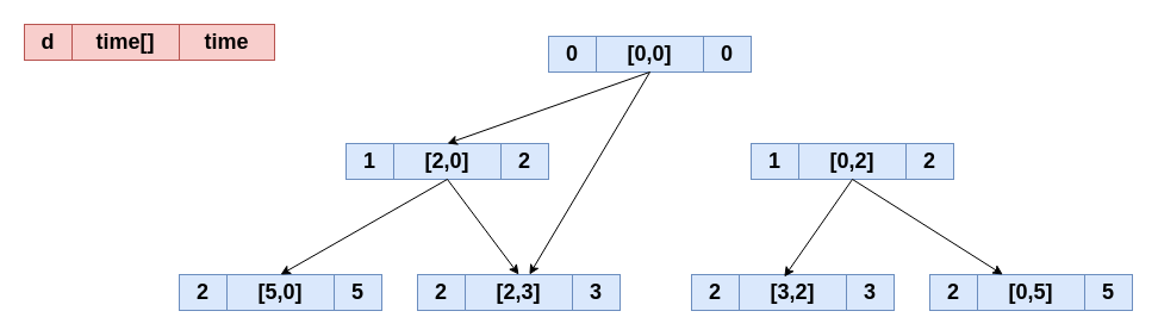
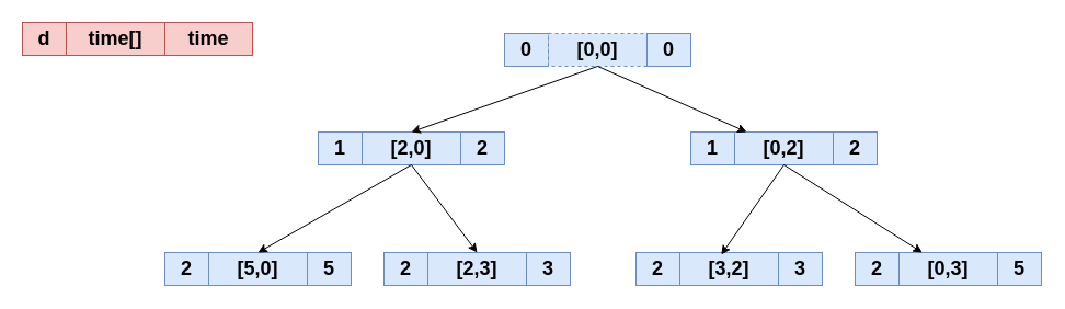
  <mxCell id="0" />
  <mxCell id="1" parent="0" />
  <mxCell id="2" value="" style="group" vertex="1" connectable="0" parent="1"><mxGeometry x="460" y="30" width="170" height="30" as="geometry" /></mxCell>
  <mxCell id="3" value="0" style="rounded=0;whiteSpace=wrap;html=1;fontStyle=1;fontSize=18;fillColor=#dae8fc;strokeColor=#6c8ebf;" vertex="1" parent="2"><mxGeometry width="40" height="30" as="geometry" /></mxCell>
- <mxCell id="4" value="[0,0]" style="rounded=0;whiteSpace=wrap;html=1;fontStyle=1;fontSize=18;fillColor=#dae8fc;strokeColor=#6c8ebf;" vertex="1" parent="2"><mxGeometry x="40" width="90" height="30" as="geometry" /></mxCell>
+ <mxCell id="4" value="[0,0]" style="rounded=0;whiteSpace=wrap;html=1;fontStyle=1;fontSize=18;fillColor=#dae8fc;strokeColor=#6c8ebf;dashed=1;" vertex="1" parent="2"><mxGeometry x="40" width="90" height="30" as="geometry" /></mxCell>
  <mxCell id="5" value="0" style="rounded=0;whiteSpace=wrap;html=1;fontStyle=1;fontSize=18;fillColor=#dae8fc;strokeColor=#6c8ebf;" vertex="1" parent="2"><mxGeometry x="130" width="40" height="30" as="geometry" /></mxCell>
  <mxCell id="6" value="" style="group" vertex="1" connectable="0" parent="1"><mxGeometry x="290" y="120" width="170" height="30" as="geometry" /></mxCell>
  <mxCell id="7" value="1" style="rounded=0;whiteSpace=wrap;html=1;fontStyle=1;fontSize=18;fillColor=#dae8fc;strokeColor=#6c8ebf;" vertex="1" parent="6"><mxGeometry width="40" height="30" as="geometry" /></mxCell>
  <mxCell id="8" value="[2,0]" style="rounded=0;whiteSpace=wrap;html=1;fontStyle=1;fontSize=18;fillColor=#dae8fc;strokeColor=#6c8ebf;" vertex="1" parent="6"><mxGeometry x="40" width="90" height="30" as="geometry" /></mxCell>
  <mxCell id="9" value="2" style="rounded=0;whiteSpace=wrap;html=1;fontStyle=1;fontSize=18;fillColor=#dae8fc;strokeColor=#6c8ebf;" vertex="1" parent="6"><mxGeometry x="130" width="40" height="30" as="geometry" /></mxCell>
  <mxCell id="10" value="" style="group" vertex="1" connectable="0" parent="1"><mxGeometry x="630" y="120" width="170" height="30" as="geometry" /></mxCell>
  <mxCell id="11" value="1" style="rounded=0;whiteSpace=wrap;html=1;fontStyle=1;fontSize=18;fillColor=#dae8fc;strokeColor=#6c8ebf;" vertex="1" parent="10"><mxGeometry width="40" height="30" as="geometry" /></mxCell>
  <mxCell id="12" value="[0,2]" style="rounded=0;whiteSpace=wrap;html=1;fontStyle=1;fontSize=18;fillColor=#dae8fc;strokeColor=#6c8ebf;" vertex="1" parent="10"><mxGeometry x="40" width="90" height="30" as="geometry" /></mxCell>
  <mxCell id="13" value="2" style="rounded=0;whiteSpace=wrap;html=1;fontStyle=1;fontSize=18;fillColor=#dae8fc;strokeColor=#6c8ebf;" vertex="1" parent="10"><mxGeometry x="130" width="40" height="30" as="geometry" /></mxCell>
  <mxCell id="14" value="" style="group" vertex="1" connectable="0" parent="1"><mxGeometry x="20" y="20" width="210" height="30" as="geometry" /></mxCell>
  <mxCell id="15" value="" style="group;fillColor=#f8cecc;strokeColor=#b85450;container=0;" vertex="1" connectable="0" parent="14"><mxGeometry width="170" height="30" as="geometry" /></mxCell>
  <mxCell id="16" value="d" style="rounded=0;whiteSpace=wrap;html=1;fontStyle=1;fontSize=18;fillColor=#f8cecc;strokeColor=#b85450;" vertex="1" parent="14"><mxGeometry width="40" height="30" as="geometry" /></mxCell>
  <mxCell id="17" value="time[]" style="rounded=0;whiteSpace=wrap;html=1;fontStyle=1;fontSize=18;fillColor=#f8cecc;strokeColor=#b85450;" vertex="1" parent="14"><mxGeometry x="40" width="90" height="30" as="geometry" /></mxCell>
  <mxCell id="18" value="time" style="rounded=0;whiteSpace=wrap;html=1;fontStyle=1;fontSize=18;fillColor=#f8cecc;strokeColor=#b85450;" vertex="1" parent="14"><mxGeometry x="130" width="80" height="30" as="geometry" /></mxCell>
  <mxCell id="19" value="" style="group" vertex="1" connectable="0" parent="1"><mxGeometry x="150" y="230" width="170" height="30" as="geometry" /></mxCell>
  <mxCell id="20" value="2" style="rounded=0;whiteSpace=wrap;html=1;fontStyle=1;fontSize=18;fillColor=#dae8fc;strokeColor=#6c8ebf;" vertex="1" parent="19"><mxGeometry width="40" height="30" as="geometry" /></mxCell>
  <mxCell id="21" value="[5,0]" style="rounded=0;whiteSpace=wrap;html=1;fontStyle=1;fontSize=18;fillColor=#dae8fc;strokeColor=#6c8ebf;" vertex="1" parent="19"><mxGeometry x="40" width="90" height="30" as="geometry" /></mxCell>
  <mxCell id="22" value="5" style="rounded=0;whiteSpace=wrap;html=1;fontStyle=1;fontSize=18;fillColor=#dae8fc;strokeColor=#6c8ebf;" vertex="1" parent="19"><mxGeometry x="130" width="40" height="30" as="geometry" /></mxCell>
  <mxCell id="23" value="" style="group" vertex="1" connectable="0" parent="1"><mxGeometry x="350" y="230" width="170" height="30" as="geometry" /></mxCell>
  <mxCell id="24" value="2" style="rounded=0;whiteSpace=wrap;html=1;fontStyle=1;fontSize=18;fillColor=#dae8fc;strokeColor=#6c8ebf;" vertex="1" parent="23"><mxGeometry width="40" height="30" as="geometry" /></mxCell>
  <mxCell id="25" value="[2,3]" style="rounded=0;whiteSpace=wrap;html=1;fontStyle=1;fontSize=18;fillColor=#dae8fc;strokeColor=#6c8ebf;" vertex="1" parent="23"><mxGeometry x="40" width="90" height="30" as="geometry" /></mxCell>
  <mxCell id="26" value="3" style="rounded=0;whiteSpace=wrap;html=1;fontStyle=1;fontSize=18;fillColor=#dae8fc;strokeColor=#6c8ebf;" vertex="1" parent="23"><mxGeometry x="130" width="40" height="30" as="geometry" /></mxCell>
  <mxCell id="27" value="" style="group" vertex="1" connectable="0" parent="1"><mxGeometry x="580" y="230" width="170" height="30" as="geometry" /></mxCell>
  <mxCell id="28" value="2" style="rounded=0;whiteSpace=wrap;html=1;fontStyle=1;fontSize=18;fillColor=#dae8fc;strokeColor=#6c8ebf;" vertex="1" parent="27"><mxGeometry width="40" height="30" as="geometry" /></mxCell>
  <mxCell id="29" value="[3,2]" style="rounded=0;whiteSpace=wrap;html=1;fontStyle=1;fontSize=18;fillColor=#dae8fc;strokeColor=#6c8ebf;" vertex="1" parent="27"><mxGeometry x="40" width="90" height="30" as="geometry" /></mxCell>
  <mxCell id="30" value="3" style="rounded=0;whiteSpace=wrap;html=1;fontStyle=1;fontSize=18;fillColor=#dae8fc;strokeColor=#6c8ebf;" vertex="1" parent="27"><mxGeometry x="130" width="40" height="30" as="geometry" /></mxCell>
  <mxCell id="31" value="" style="group" vertex="1" connectable="0" parent="1"><mxGeometry x="780" y="230" width="170" height="30" as="geometry" /></mxCell>
  <mxCell id="32" value="2" style="rounded=0;whiteSpace=wrap;html=1;fontStyle=1;fontSize=18;fillColor=#dae8fc;strokeColor=#6c8ebf;" vertex="1" parent="31"><mxGeometry width="40" height="30" as="geometry" /></mxCell>
- <mxCell id="33" value="[0,5]" style="rounded=0;whiteSpace=wrap;html=1;fontStyle=1;fontSize=18;fillColor=#dae8fc;strokeColor=#6c8ebf;" vertex="1" parent="31"><mxGeometry x="40" width="90" height="30" as="geometry" /></mxCell>
+ <mxCell id="33" value="[0,3]" style="rounded=0;whiteSpace=wrap;html=1;fontStyle=1;fontSize=18;fillColor=#dae8fc;strokeColor=#6c8ebf;" vertex="1" parent="31"><mxGeometry x="40" width="90" height="30" as="geometry" /></mxCell>
  <mxCell id="34" value="5" style="rounded=0;whiteSpace=wrap;html=1;fontStyle=1;fontSize=18;fillColor=#dae8fc;strokeColor=#6c8ebf;" vertex="1" parent="31"><mxGeometry x="130" width="40" height="30" as="geometry" /></mxCell>
  <mxCell id="35" style="rounded=0;orthogonalLoop=1;jettySize=auto;html=1;exitX=0.5;exitY=1;exitDx=0;exitDy=0;entryX=0.5;entryY=0;entryDx=0;entryDy=0;" edge="1" parent="1" source="4" target="8"><mxGeometry relative="1" as="geometry" /></mxCell>
- <mxCell id="36" style="rounded=0;orthogonalLoop=1;jettySize=auto;html=1;exitX=0.5;exitY=1;exitDx=0;exitDy=0;" edge="1" parent="1" source="4" target="25"><mxGeometry relative="1" as="geometry" /></mxCell>
+ <mxCell id="36" style="rounded=0;orthogonalLoop=1;jettySize=auto;html=1;exitX=0.5;exitY=1;exitDx=0;exitDy=0;" edge="1" parent="1" source="4" target="12"><mxGeometry relative="1" as="geometry" /></mxCell>
  <mxCell id="37" style="rounded=0;orthogonalLoop=1;jettySize=auto;html=1;exitX=0.5;exitY=1;exitDx=0;exitDy=0;entryX=0.5;entryY=0;entryDx=0;entryDy=0;" edge="1" parent="1" source="8" target="21"><mxGeometry relative="1" as="geometry" /></mxCell>
  <mxCell id="38" style="rounded=0;orthogonalLoop=1;jettySize=auto;html=1;exitX=0.5;exitY=1;exitDx=0;exitDy=0;entryX=0.5;entryY=0;entryDx=0;entryDy=0;" edge="1" parent="1" source="8" target="25"><mxGeometry relative="1" as="geometry" /></mxCell>
  <mxCell id="39" style="rounded=0;orthogonalLoop=1;jettySize=auto;html=1;exitX=0.5;exitY=1;exitDx=0;exitDy=0;entryX=0.42;entryY=0.063;entryDx=0;entryDy=0;entryPerimeter=0;" edge="1" parent="1" source="12" target="29"><mxGeometry relative="1" as="geometry" /></mxCell>
  <mxCell id="40" style="rounded=0;orthogonalLoop=1;jettySize=auto;html=1;exitX=0.5;exitY=1;exitDx=0;exitDy=0;" edge="1" parent="1" source="12" target="33"><mxGeometry relative="1" as="geometry" /></mxCell>
